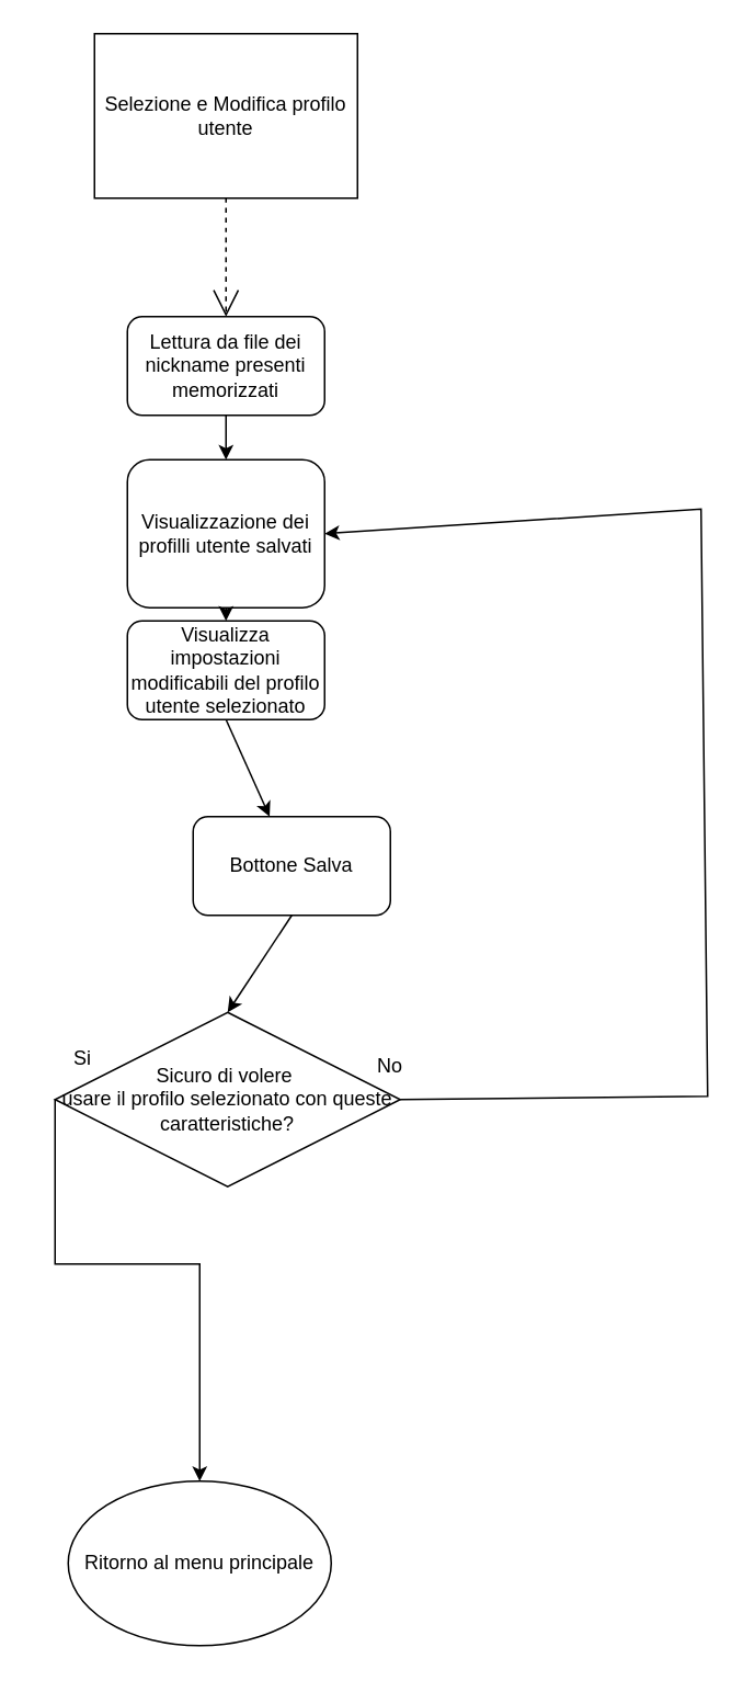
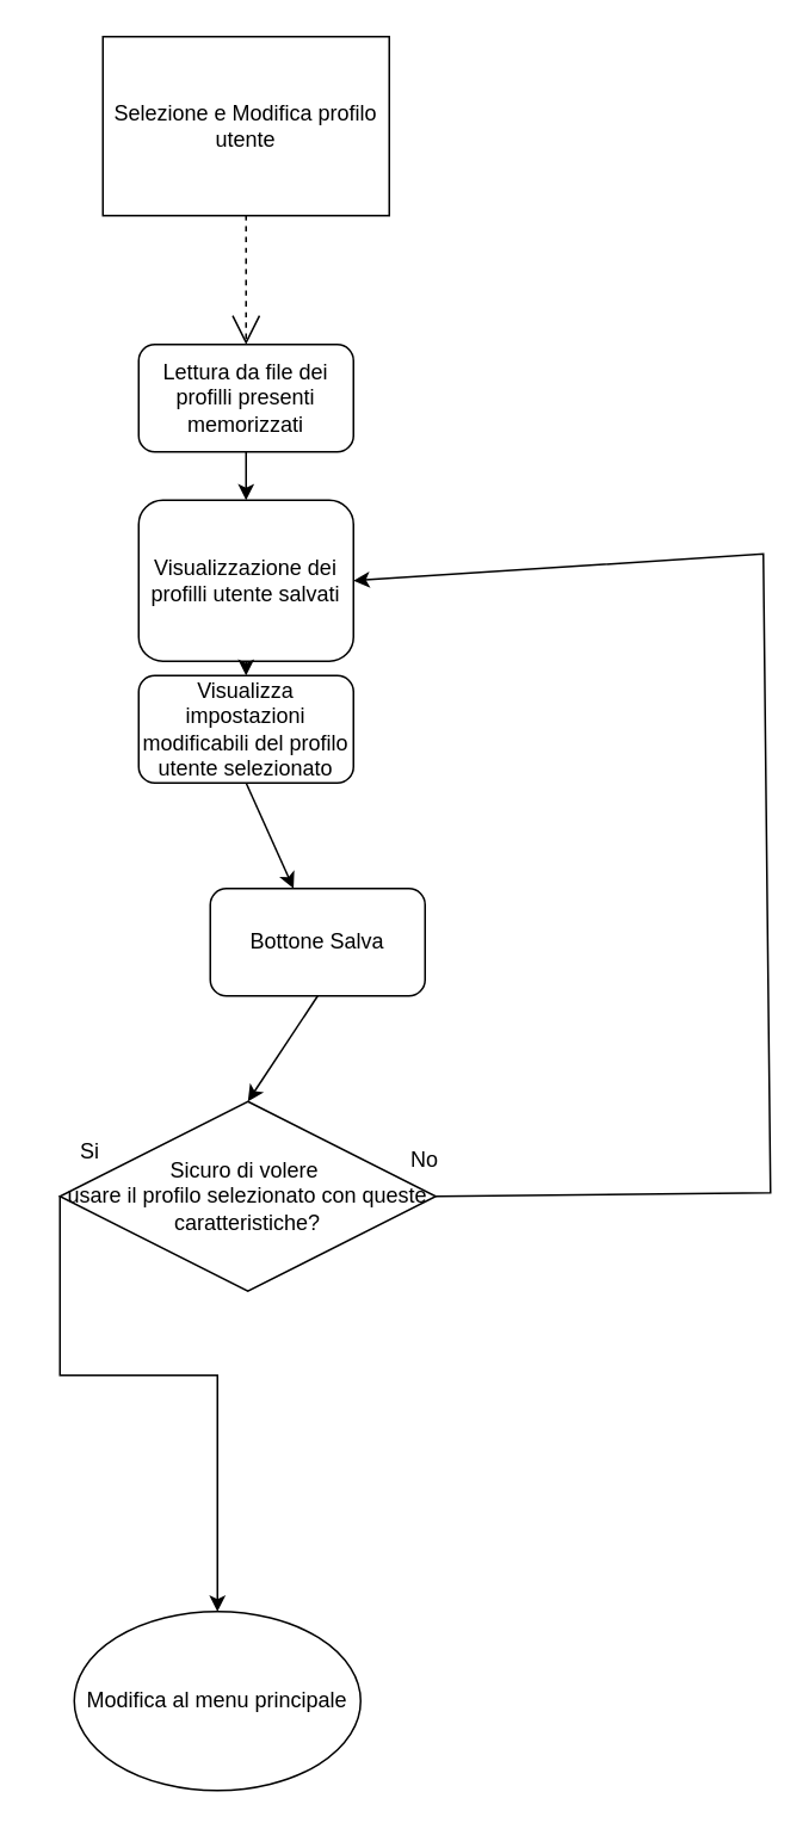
  <mxCell id="0" />
  <mxCell id="1" parent="0" />
  <mxCell id="2" value="" style="edgeStyle=none;curved=1;rounded=0;orthogonalLoop=1;jettySize=auto;html=1;endArrow=open;startSize=14;endSize=14;sourcePerimeterSpacing=8;targetPerimeterSpacing=8;entryX=0.5;entryY=0;entryDx=0;entryDy=0;exitX=0.5;exitY=1;exitDx=0;exitDy=0;dashed=1;" parent="1" source="3" target="5" edge="1"><mxGeometry relative="1" as="geometry"><mxPoint x="137" y="188" as="targetPoint" /></mxGeometry></mxCell>
  <mxCell id="3" value="Selezione e Modifica profilo utente" style="whiteSpace=wrap;html=1;hachureGap=4;rounded=0;" parent="1" vertex="1"><mxGeometry x="57" y="20" width="160" height="100" as="geometry" /></mxCell>
- <mxCell id="4" value="Ritorno al menu principale" style="ellipse;whiteSpace=wrap;html=1;hachureGap=4;fontSize=12;" parent="1" vertex="1"><mxGeometry x="41" y="900" width="160" height="100" as="geometry" /></mxCell>
- <mxCell id="5" value="Lettura da file dei nickname presenti memorizzati" style="rounded=1;whiteSpace=wrap;html=1;" parent="1" vertex="1"><mxGeometry x="77" y="192" width="120" height="60" as="geometry" /></mxCell>
+ <mxCell id="4" value="Modifica al menu principale" style="ellipse;whiteSpace=wrap;html=1;hachureGap=4;fontSize=12;" parent="1" vertex="1"><mxGeometry x="41" y="900" width="160" height="100" as="geometry" /></mxCell>
+ <mxCell id="5" value="Lettura da file dei profilli presenti memorizzati" style="rounded=1;whiteSpace=wrap;html=1;" parent="1" vertex="1"><mxGeometry x="77" y="192" width="120" height="60" as="geometry" /></mxCell>
  <mxCell id="6" value="Sicuro di volere&amp;nbsp;&lt;br&gt;usare il profilo selezionato con queste caratteristiche?" style="rhombus;whiteSpace=wrap;html=1;" parent="1" vertex="1"><mxGeometry x="33" y="615" width="210" height="106" as="geometry" /></mxCell>
  <mxCell id="7" value="" style="endArrow=classic;html=1;rounded=0;exitX=0;exitY=0.5;exitDx=0;exitDy=0;entryX=0.5;entryY=0;entryDx=0;entryDy=0;" parent="1" source="6" target="4" edge="1"><mxGeometry width="50" height="50" relative="1" as="geometry"><mxPoint x="124" y="822" as="sourcePoint" /><mxPoint x="174" y="772" as="targetPoint" /><Array as="points"><mxPoint x="33" y="768" /><mxPoint x="121" y="768" /></Array></mxGeometry></mxCell>
  <mxCell id="8" value="" style="endArrow=classic;html=1;rounded=0;exitX=1;exitY=0.5;exitDx=0;exitDy=0;entryX=1;entryY=0.5;entryDx=0;entryDy=0;" parent="1" source="6" target="11" edge="1"><mxGeometry width="50" height="50" relative="1" as="geometry"><mxPoint x="124" y="619" as="sourcePoint" /><mxPoint x="174" y="569" as="targetPoint" /><Array as="points"><mxPoint x="430" y="666" /><mxPoint x="426" y="309" /></Array></mxGeometry></mxCell>
  <mxCell id="9" value="Si" style="text;html=1;strokeColor=none;fillColor=none;align=center;verticalAlign=middle;whiteSpace=wrap;rounded=0;" parent="1" vertex="1"><mxGeometry x="20" y="628" width="60" height="30" as="geometry" /></mxCell>
  <mxCell id="10" value="No" style="text;html=1;strokeColor=none;fillColor=none;align=center;verticalAlign=middle;whiteSpace=wrap;rounded=0;" parent="1" vertex="1"><mxGeometry x="207" y="633" width="60" height="30" as="geometry" /></mxCell>
  <mxCell id="11" value="Visualizzazione dei profilli utente salvati" style="rounded=1;whiteSpace=wrap;html=1;" vertex="1" parent="1"><mxGeometry x="77" y="279" width="120" height="90" as="geometry" /></mxCell>
  <mxCell id="12" value="Visualizza impostazioni modificabili del profilo utente selezionato" style="rounded=1;whiteSpace=wrap;html=1;" vertex="1" parent="1"><mxGeometry x="77" y="377" width="120" height="60" as="geometry" /></mxCell>
  <mxCell id="13" value="" style="endArrow=classic;html=1;rounded=0;exitX=0.5;exitY=1;exitDx=0;exitDy=0;" edge="1" parent="1" source="12" target="14"><mxGeometry width="50" height="50" relative="1" as="geometry"><mxPoint x="41" y="499" as="sourcePoint" /><mxPoint x="91" y="449" as="targetPoint" /></mxGeometry></mxCell>
  <mxCell id="14" value="Bottone Salva" style="rounded=1;whiteSpace=wrap;html=1;" vertex="1" parent="1"><mxGeometry x="117" y="496" width="120" height="60" as="geometry" /></mxCell>
  <mxCell id="15" value="" style="endArrow=classic;html=1;rounded=0;exitX=0.5;exitY=1;exitDx=0;exitDy=0;entryX=0.5;entryY=0;entryDx=0;entryDy=0;" edge="1" parent="1" source="14" target="6"><mxGeometry width="50" height="50" relative="1" as="geometry"><mxPoint x="17" y="559" as="sourcePoint" /><mxPoint x="67" y="509" as="targetPoint" /></mxGeometry></mxCell>
  <mxCell id="16" value="" style="endArrow=classic;html=1;rounded=0;exitX=0.5;exitY=1;exitDx=0;exitDy=0;entryX=0.5;entryY=0;entryDx=0;entryDy=0;" edge="1" parent="1" source="5" target="11"><mxGeometry width="50" height="50" relative="1" as="geometry"><mxPoint x="131" y="386" as="sourcePoint" /><mxPoint x="181" y="336" as="targetPoint" /></mxGeometry></mxCell>
  <mxCell id="17" value="" style="endArrow=classic;html=1;rounded=0;exitX=0.5;exitY=1;exitDx=0;exitDy=0;entryX=0.5;entryY=0;entryDx=0;entryDy=0;" edge="1" parent="1" source="11" target="12"><mxGeometry width="50" height="50" relative="1" as="geometry"><mxPoint x="131" y="386" as="sourcePoint" /><mxPoint x="181" y="336" as="targetPoint" /></mxGeometry></mxCell>
